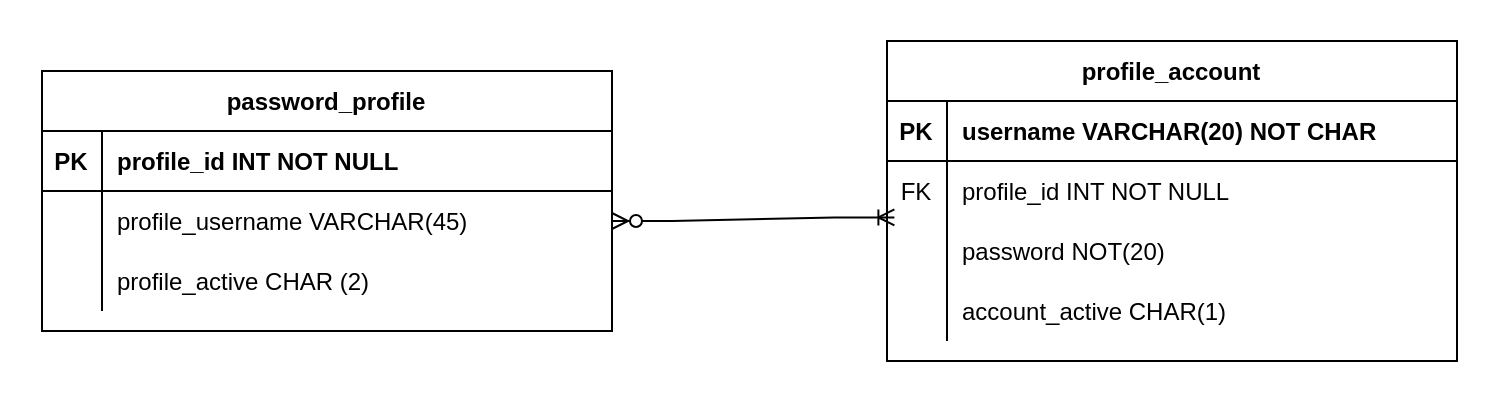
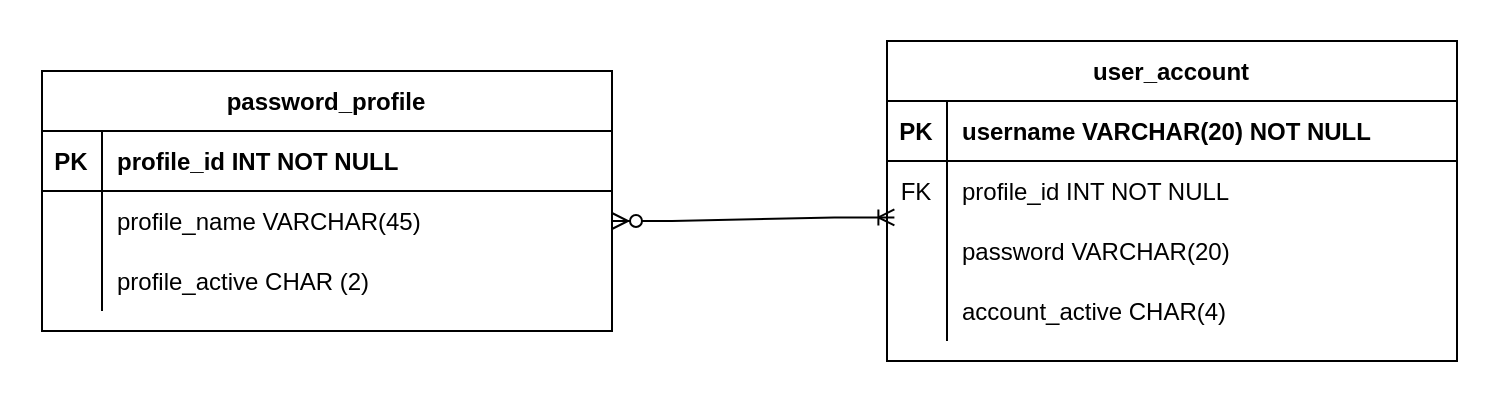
  <mxCell id="0" />
  <mxCell id="1" parent="0" />
  <mxCell id="2" value="" style="edgeStyle=entityRelationEdgeStyle;fontSize=12;html=1;endArrow=ERoneToMany;startArrow=ERzeroToMany;rounded=0;exitX=1;exitY=0.5;exitDx=0;exitDy=0;entryX=0.013;entryY=-0.06;entryDx=0;entryDy=0;entryPerimeter=0;" parent="1" source="7" target="20" edge="1"><mxGeometry width="100" height="100" relative="1" as="geometry"><mxPoint x="301.315" y="116.61" as="sourcePoint" /><mxPoint x="435.5" y="120" as="targetPoint" /></mxGeometry></mxCell>
  <mxCell id="3" value="password_profile" style="shape=table;startSize=30;container=1;collapsible=1;childLayout=tableLayout;fixedRows=1;rowLines=0;fontStyle=1;align=center;resizeLast=1;" parent="1" vertex="1"><mxGeometry x="20.5" y="35" width="285" height="130" as="geometry" /></mxCell>
  <mxCell id="4" value="" style="shape=tableRow;horizontal=0;startSize=0;swimlaneHead=0;swimlaneBody=0;fillColor=none;collapsible=0;dropTarget=0;points=[[0,0.5],[1,0.5]];portConstraint=eastwest;top=0;left=0;right=0;bottom=1;" parent="3" vertex="1"><mxGeometry y="30" width="285" height="30" as="geometry" /></mxCell>
  <mxCell id="5" value="PK" style="shape=partialRectangle;connectable=0;fillColor=none;top=0;left=0;bottom=0;right=0;fontStyle=1;overflow=hidden;" parent="4" vertex="1"><mxGeometry width="30" height="30" as="geometry"><mxRectangle width="30" height="30" as="alternateBounds" /></mxGeometry></mxCell>
  <mxCell id="6" value="profile_id INT NOT NULL" style="shape=partialRectangle;connectable=0;fillColor=none;top=0;left=0;bottom=0;right=0;align=left;spacingLeft=6;fontStyle=1;overflow=hidden;" parent="4" vertex="1"><mxGeometry x="30" width="255" height="30" as="geometry"><mxRectangle width="255" height="30" as="alternateBounds" /></mxGeometry></mxCell>
  <mxCell id="7" value="" style="shape=tableRow;horizontal=0;startSize=0;swimlaneHead=0;swimlaneBody=0;fillColor=none;collapsible=0;dropTarget=0;points=[[0,0.5],[1,0.5]];portConstraint=eastwest;top=0;left=0;right=0;bottom=0;" parent="3" vertex="1"><mxGeometry y="60" width="285" height="30" as="geometry" /></mxCell>
  <mxCell id="8" value="" style="shape=partialRectangle;connectable=0;fillColor=none;top=0;left=0;bottom=0;right=0;editable=1;overflow=hidden;" parent="7" vertex="1"><mxGeometry width="30" height="30" as="geometry"><mxRectangle width="30" height="30" as="alternateBounds" /></mxGeometry></mxCell>
- <mxCell id="9" value="profile_username VARCHAR(45)   " style="shape=partialRectangle;connectable=0;fillColor=none;top=0;left=0;bottom=0;right=0;align=left;spacingLeft=6;overflow=hidden;" parent="7" vertex="1"><mxGeometry x="30" width="255" height="30" as="geometry"><mxRectangle width="255" height="30" as="alternateBounds" /></mxGeometry></mxCell>
+ <mxCell id="9" value="profile_name VARCHAR(45)   " style="shape=partialRectangle;connectable=0;fillColor=none;top=0;left=0;bottom=0;right=0;align=left;spacingLeft=6;overflow=hidden;" parent="7" vertex="1"><mxGeometry x="30" width="255" height="30" as="geometry"><mxRectangle width="255" height="30" as="alternateBounds" /></mxGeometry></mxCell>
  <mxCell id="10" value="" style="shape=tableRow;horizontal=0;startSize=0;swimlaneHead=0;swimlaneBody=0;fillColor=none;collapsible=0;dropTarget=0;points=[[0,0.5],[1,0.5]];portConstraint=eastwest;top=0;left=0;right=0;bottom=0;" parent="3" vertex="1"><mxGeometry y="90" width="285" height="30" as="geometry" /></mxCell>
  <mxCell id="11" value="" style="shape=partialRectangle;connectable=0;fillColor=none;top=0;left=0;bottom=0;right=0;editable=1;overflow=hidden;" parent="10" vertex="1"><mxGeometry width="30" height="30" as="geometry"><mxRectangle width="30" height="30" as="alternateBounds" /></mxGeometry></mxCell>
  <mxCell id="12" value="profile_active CHAR (2)" style="shape=partialRectangle;connectable=0;fillColor=none;top=0;left=0;bottom=0;right=0;align=left;spacingLeft=6;overflow=hidden;" parent="10" vertex="1"><mxGeometry x="30" width="255" height="30" as="geometry"><mxRectangle width="255" height="30" as="alternateBounds" /></mxGeometry></mxCell>
- <mxCell id="13" value="profile_account" style="shape=table;startSize=30;container=1;collapsible=1;childLayout=tableLayout;fixedRows=1;rowLines=0;fontStyle=1;align=center;resizeLast=1;" parent="1" vertex="1"><mxGeometry x="443" y="20" width="285" height="160" as="geometry" /></mxCell>
+ <mxCell id="13" value="user_account" style="shape=table;startSize=30;container=1;collapsible=1;childLayout=tableLayout;fixedRows=1;rowLines=0;fontStyle=1;align=center;resizeLast=1;" parent="1" vertex="1"><mxGeometry x="443" y="20" width="285" height="160" as="geometry" /></mxCell>
  <mxCell id="14" value="" style="shape=tableRow;horizontal=0;startSize=0;swimlaneHead=0;swimlaneBody=0;fillColor=none;collapsible=0;dropTarget=0;points=[[0,0.5],[1,0.5]];portConstraint=eastwest;top=0;left=0;right=0;bottom=1;" parent="13" vertex="1"><mxGeometry y="30" width="285" height="30" as="geometry" /></mxCell>
  <mxCell id="15" value="PK" style="shape=partialRectangle;connectable=0;fillColor=none;top=0;left=0;bottom=0;right=0;fontStyle=1;overflow=hidden;" parent="14" vertex="1"><mxGeometry width="30" height="30" as="geometry"><mxRectangle width="30" height="30" as="alternateBounds" /></mxGeometry></mxCell>
- <mxCell id="16" value="username VARCHAR(20) NOT CHAR" style="shape=partialRectangle;connectable=0;fillColor=none;top=0;left=0;bottom=0;right=0;align=left;spacingLeft=6;fontStyle=1;overflow=hidden;" parent="14" vertex="1"><mxGeometry x="30" width="255" height="30" as="geometry"><mxRectangle width="255" height="30" as="alternateBounds" /></mxGeometry></mxCell>
+ <mxCell id="16" value="username VARCHAR(20) NOT NULL" style="shape=partialRectangle;connectable=0;fillColor=none;top=0;left=0;bottom=0;right=0;align=left;spacingLeft=6;fontStyle=1;overflow=hidden;" parent="14" vertex="1"><mxGeometry x="30" width="255" height="30" as="geometry"><mxRectangle width="255" height="30" as="alternateBounds" /></mxGeometry></mxCell>
  <mxCell id="17" value="" style="shape=tableRow;horizontal=0;startSize=0;swimlaneHead=0;swimlaneBody=0;fillColor=none;collapsible=0;dropTarget=0;points=[[0,0.5],[1,0.5]];portConstraint=eastwest;top=0;left=0;right=0;bottom=0;" parent="13" vertex="1"><mxGeometry y="60" width="285" height="30" as="geometry" /></mxCell>
  <mxCell id="18" value="FK" style="shape=partialRectangle;connectable=0;fillColor=none;top=0;left=0;bottom=0;right=0;fontStyle=0;overflow=hidden;" parent="17" vertex="1"><mxGeometry width="30" height="30" as="geometry"><mxRectangle width="30" height="30" as="alternateBounds" /></mxGeometry></mxCell>
  <mxCell id="19" value="profile_id INT NOT NULL" style="shape=partialRectangle;connectable=0;fillColor=none;top=0;left=0;bottom=0;right=0;align=left;spacingLeft=6;fontStyle=0;overflow=hidden;" parent="17" vertex="1"><mxGeometry x="30" width="255" height="30" as="geometry"><mxRectangle width="255" height="30" as="alternateBounds" /></mxGeometry></mxCell>
  <mxCell id="20" value="" style="shape=tableRow;horizontal=0;startSize=0;swimlaneHead=0;swimlaneBody=0;fillColor=none;collapsible=0;dropTarget=0;points=[[0,0.5],[1,0.5]];portConstraint=eastwest;top=0;left=0;right=0;bottom=0;" parent="13" vertex="1"><mxGeometry y="90" width="285" height="30" as="geometry" /></mxCell>
  <mxCell id="21" value="" style="shape=partialRectangle;connectable=0;fillColor=none;top=0;left=0;bottom=0;right=0;editable=1;overflow=hidden;" parent="20" vertex="1"><mxGeometry width="30" height="30" as="geometry"><mxRectangle width="30" height="30" as="alternateBounds" /></mxGeometry></mxCell>
- <mxCell id="22" value="password NOT(20)" style="shape=partialRectangle;connectable=0;fillColor=none;top=0;left=0;bottom=0;right=0;align=left;spacingLeft=6;overflow=hidden;" parent="20" vertex="1"><mxGeometry x="30" width="255" height="30" as="geometry"><mxRectangle width="255" height="30" as="alternateBounds" /></mxGeometry></mxCell>
+ <mxCell id="22" value="password VARCHAR(20)" style="shape=partialRectangle;connectable=0;fillColor=none;top=0;left=0;bottom=0;right=0;align=left;spacingLeft=6;overflow=hidden;" parent="20" vertex="1"><mxGeometry x="30" width="255" height="30" as="geometry"><mxRectangle width="255" height="30" as="alternateBounds" /></mxGeometry></mxCell>
  <mxCell id="23" value="" style="shape=tableRow;horizontal=0;startSize=0;swimlaneHead=0;swimlaneBody=0;fillColor=none;collapsible=0;dropTarget=0;points=[[0,0.5],[1,0.5]];portConstraint=eastwest;top=0;left=0;right=0;bottom=0;" parent="13" vertex="1"><mxGeometry y="120" width="285" height="30" as="geometry" /></mxCell>
  <mxCell id="24" value="" style="shape=partialRectangle;connectable=0;fillColor=none;top=0;left=0;bottom=0;right=0;editable=1;overflow=hidden;" parent="23" vertex="1"><mxGeometry width="30" height="30" as="geometry"><mxRectangle width="30" height="30" as="alternateBounds" /></mxGeometry></mxCell>
- <mxCell id="25" value="account_active CHAR(1)" style="shape=partialRectangle;connectable=0;fillColor=none;top=0;left=0;bottom=0;right=0;align=left;spacingLeft=6;overflow=hidden;" parent="23" vertex="1"><mxGeometry x="30" width="255" height="30" as="geometry"><mxRectangle width="255" height="30" as="alternateBounds" /></mxGeometry></mxCell>
+ <mxCell id="25" value="account_active CHAR(4)" style="shape=partialRectangle;connectable=0;fillColor=none;top=0;left=0;bottom=0;right=0;align=left;spacingLeft=6;overflow=hidden;" parent="23" vertex="1"><mxGeometry x="30" width="255" height="30" as="geometry"><mxRectangle width="255" height="30" as="alternateBounds" /></mxGeometry></mxCell>
